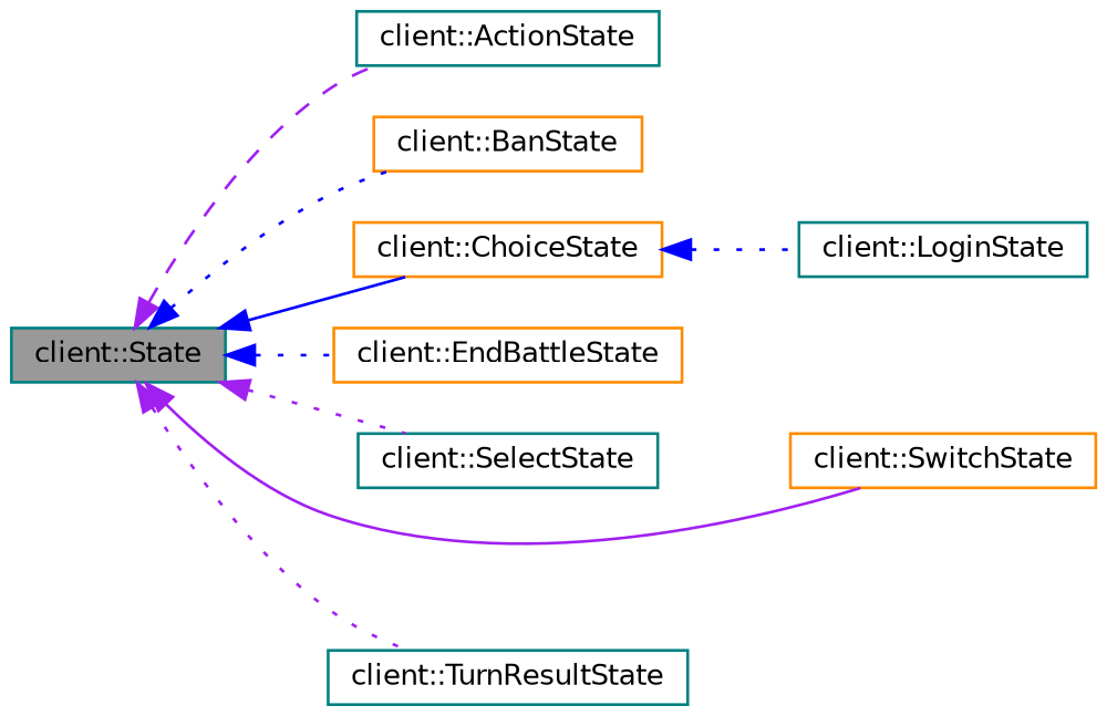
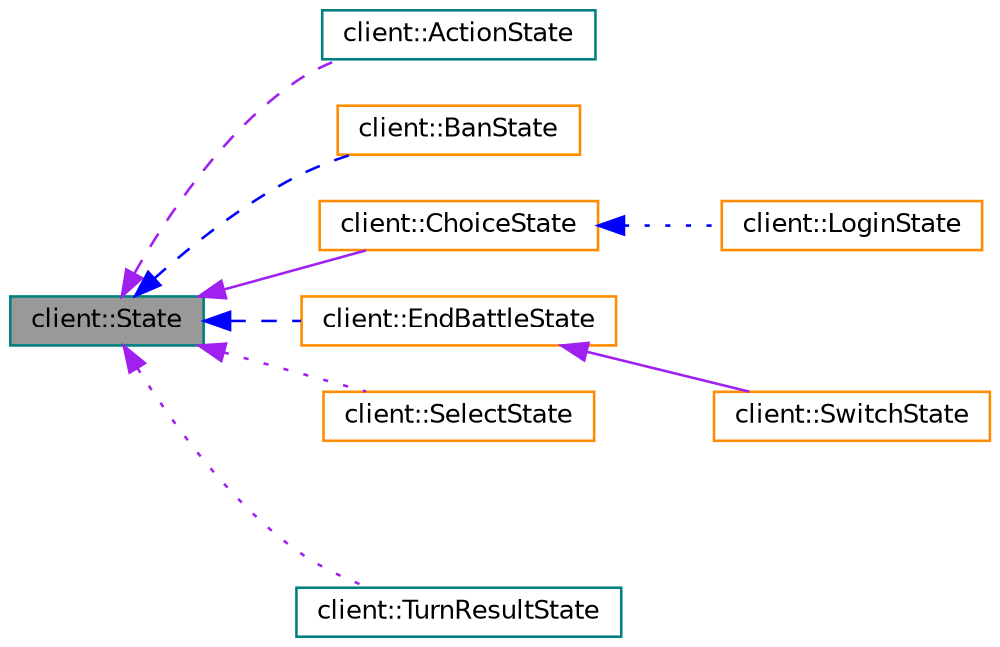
  digraph {
    rankdir=LR
    node [color=darkorange fillcolor=white fontname=Helvetica fontsize=10 shape=box style=filled]
    edge [color=purple dir=back fontname=Helvetica fontsize=10 labelfontname=Helvetica labelfontsize=10 style=dashed]
    n1 [color=teal fillcolor=grey60 fontcolor=black height=0.2 label="client::State" width=0.4]
    n2 [color=teal height=0.2 label="client::ActionState" width=0.4]
    n3 [height=0.2 label="client::BanState" width=0.4]
    n4 [height=0.2 label="client::ChoiceState" width=0.4]
    n5 [height=0.2 label="client::EndBattleState" width=0.4]
-   n6 [color=teal height=0.2 label="client::SelectState" width=0.4]
+   n6 [height=0.2 label="client::SelectState" width=0.4]
    n7 [height=0.2 label="client::SwitchState" width=0.4]
    n8 [color=teal height=0.2 label="client::TurnResultState" width=0.4]
-   n9 [color=teal height=0.2 label="client::LoginState" width=0.4]
+   n9 [height=0.2 label="client::LoginState" width=0.4]
    n1 -> n2
-   n1 -> n3 [color=blue style=dotted]
-   n1 -> n4 [color=blue style=solid]
-   n1 -> n5 [color=blue style=dotted]
+   n1 -> n3 [color=blue]
+   n1 -> n4 [style=solid]
+   n1 -> n5 [color=blue]
    n1 -> n6 [style=dotted]
-   n1 -> n7 [style=solid]
+   n5 -> n7 [style=solid]
    n1 -> n8 [style=dotted]
    n4 -> n9 [color=blue style=dotted]
  }
